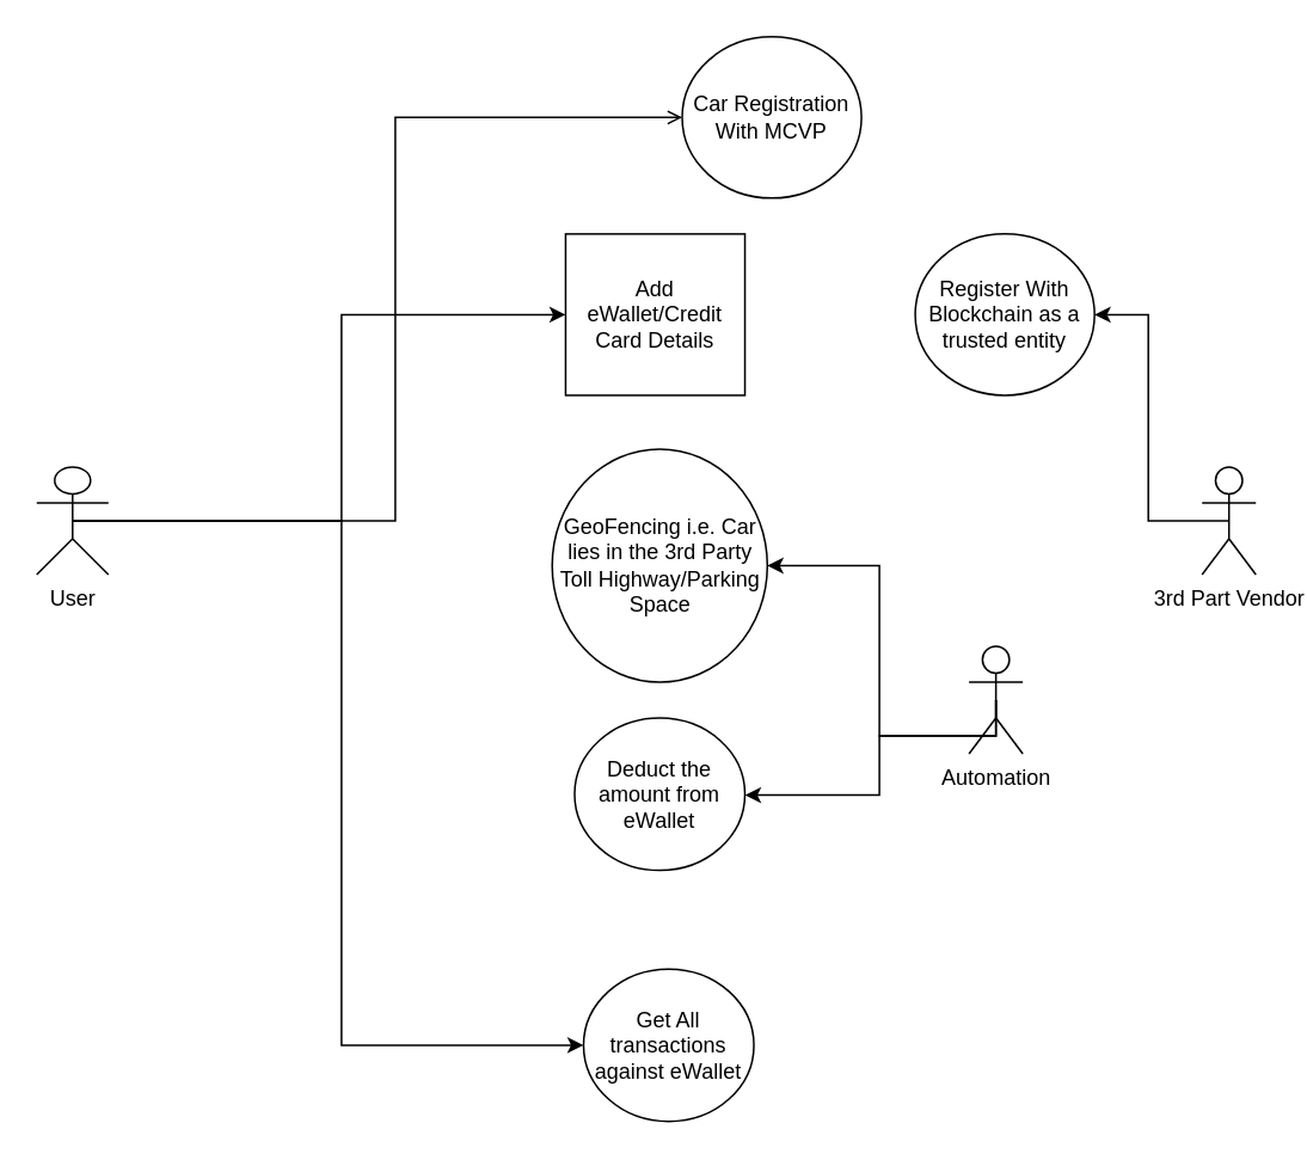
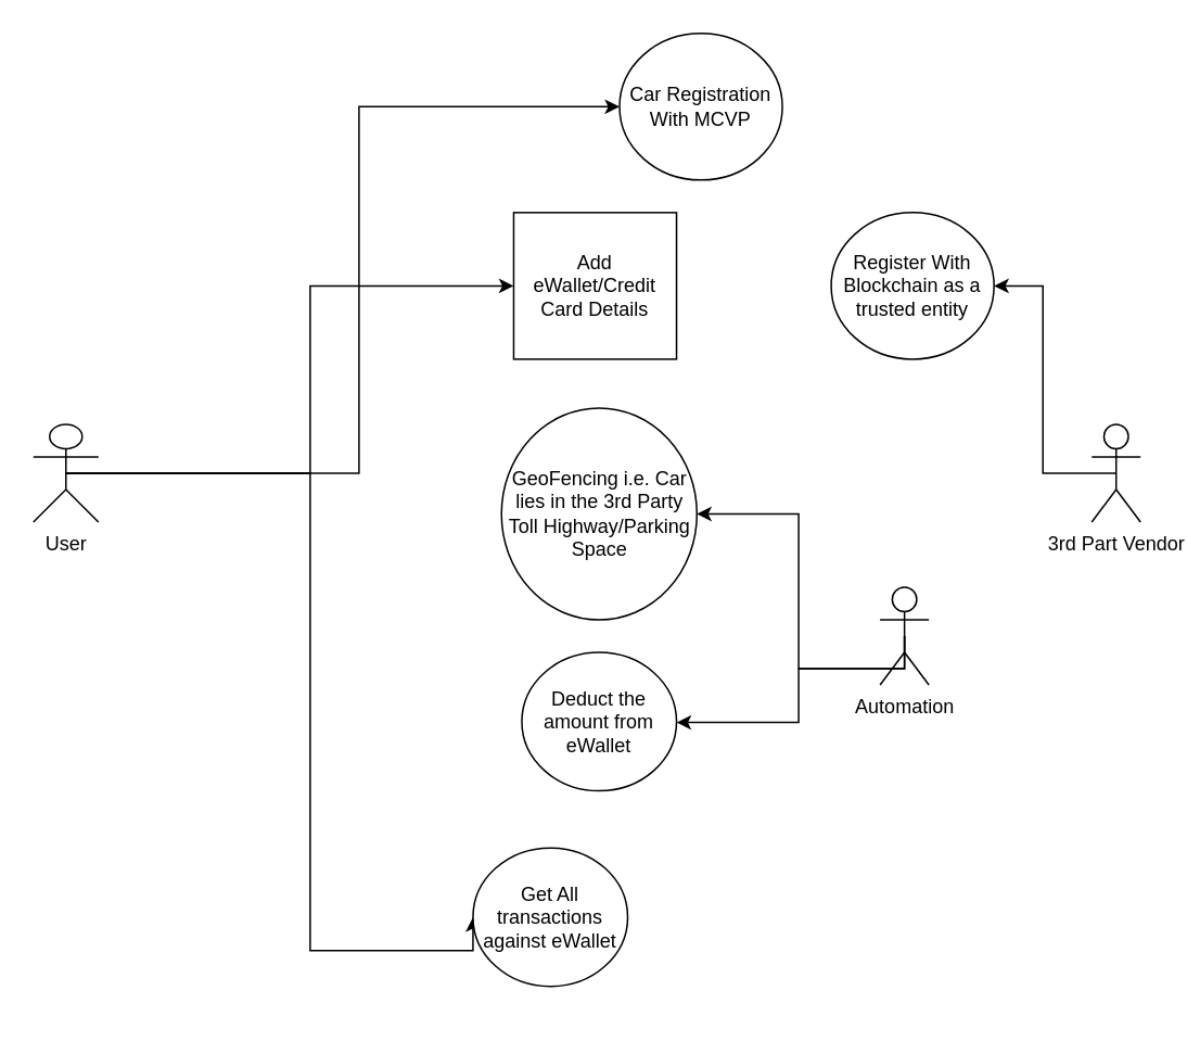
  <mxCell id="0" />
  <mxCell id="1" parent="0" />
- <mxCell id="2" style="edgeStyle=orthogonalEdgeStyle;rounded=0;orthogonalLoop=1;jettySize=auto;html=1;exitX=0.5;exitY=0.5;exitDx=0;exitDy=0;exitPerimeter=0;entryX=0;entryY=0.5;entryDx=0;entryDy=0;endArrow=open;" edge="1" parent="1" source="5" target="6"><mxGeometry relative="1" as="geometry" /></mxCell>
+ <mxCell id="2" style="edgeStyle=orthogonalEdgeStyle;rounded=0;orthogonalLoop=1;jettySize=auto;html=1;exitX=0.5;exitY=0.5;exitDx=0;exitDy=0;exitPerimeter=0;entryX=0;entryY=0.5;entryDx=0;entryDy=0;" edge="1" parent="1" source="5" target="6"><mxGeometry relative="1" as="geometry" /></mxCell>
  <mxCell id="3" style="edgeStyle=orthogonalEdgeStyle;rounded=0;orthogonalLoop=1;jettySize=auto;html=1;exitX=0.5;exitY=0.5;exitDx=0;exitDy=0;exitPerimeter=0;entryX=0;entryY=0.5;entryDx=0;entryDy=0;" edge="1" parent="1" source="5" target="7"><mxGeometry relative="1" as="geometry"><Array as="points"><mxPoint x="190" y="290" /><mxPoint x="190" y="175" /></Array></mxGeometry></mxCell>
  <mxCell id="4" style="edgeStyle=orthogonalEdgeStyle;rounded=0;orthogonalLoop=1;jettySize=auto;html=1;exitX=0.5;exitY=0.5;exitDx=0;exitDy=0;exitPerimeter=0;entryX=0;entryY=0.5;entryDx=0;entryDy=0;" edge="1" parent="1" source="5" target="12"><mxGeometry relative="1" as="geometry"><Array as="points"><mxPoint x="190" y="290" /><mxPoint x="190" y="583" /></Array></mxGeometry></mxCell>
  <mxCell id="5" value="User" style="shape=umlActor;verticalLabelPosition=bottom;verticalAlign=top;html=1;" vertex="1" parent="1"><mxGeometry x="20" y="260" width="40" height="60" as="geometry" /></mxCell>
  <mxCell id="6" value="Car Registration With MCVP" style="ellipse;whiteSpace=wrap;html=1;" vertex="1" parent="1"><mxGeometry x="380" y="20" width="100" height="90" as="geometry" /></mxCell>
  <mxCell id="7" value="Add eWallet/Credit Card Details" style="whiteSpace=wrap;html=1;rounded=0;" vertex="1" parent="1"><mxGeometry x="315" y="130" width="100" height="90" as="geometry" /></mxCell>
  <mxCell id="8" style="edgeStyle=orthogonalEdgeStyle;rounded=0;orthogonalLoop=1;jettySize=auto;html=1;exitX=0.5;exitY=0.5;exitDx=0;exitDy=0;exitPerimeter=0;entryX=1;entryY=0.5;entryDx=0;entryDy=0;" edge="1" parent="1" source="9" target="13"><mxGeometry relative="1" as="geometry" /></mxCell>
  <mxCell id="9" value="3rd Part Vendor" style="shape=umlActor;verticalLabelPosition=bottom;verticalAlign=top;html=1;" vertex="1" parent="1"><mxGeometry x="670" y="260" width="30" height="60" as="geometry" /></mxCell>
  <mxCell id="10" value="Deduct the amount from eWallet" style="ellipse;whiteSpace=wrap;html=1;" vertex="1" parent="1"><mxGeometry x="320" y="400" width="95" height="85" as="geometry" /></mxCell>
  <mxCell id="11" value="GeoFencing i.e. Car lies in the 3rd Party Toll Highway/Parking Space" style="ellipse;whiteSpace=wrap;html=1;" vertex="1" parent="1"><mxGeometry x="307.5" y="250" width="120" height="130" as="geometry" /></mxCell>
- <mxCell id="12" value="Get All transactions against eWallet" style="ellipse;whiteSpace=wrap;html=1;" vertex="1" parent="1"><mxGeometry x="325" y="540" width="95" height="85" as="geometry" /></mxCell>
+ <mxCell id="12" value="Get All transactions against eWallet" style="ellipse;whiteSpace=wrap;html=1;" vertex="1" parent="1"><mxGeometry x="290" y="520" width="95" height="85" as="geometry" /></mxCell>
  <mxCell id="13" value="Register With Blockchain as a trusted entity" style="ellipse;whiteSpace=wrap;html=1;" vertex="1" parent="1"><mxGeometry x="510" y="130" width="100" height="90" as="geometry" /></mxCell>
  <mxCell id="14" style="edgeStyle=orthogonalEdgeStyle;rounded=0;orthogonalLoop=1;jettySize=auto;html=1;exitX=0.5;exitY=0.5;exitDx=0;exitDy=0;exitPerimeter=0;entryX=1;entryY=0.5;entryDx=0;entryDy=0;" edge="1" parent="1" source="16" target="11"><mxGeometry relative="1" as="geometry"><Array as="points"><mxPoint x="490" y="410" /><mxPoint x="490" y="315" /></Array></mxGeometry></mxCell>
  <mxCell id="15" style="edgeStyle=orthogonalEdgeStyle;rounded=0;orthogonalLoop=1;jettySize=auto;html=1;exitX=0.5;exitY=0.5;exitDx=0;exitDy=0;exitPerimeter=0;" edge="1" parent="1" source="16" target="10"><mxGeometry relative="1" as="geometry"><Array as="points"><mxPoint x="490" y="410" /><mxPoint x="490" y="443" /></Array></mxGeometry></mxCell>
  <mxCell id="16" value="Automation&lt;br&gt;" style="shape=umlActor;verticalLabelPosition=bottom;verticalAlign=top;html=1;" vertex="1" parent="1"><mxGeometry x="540" y="360" width="30" height="60" as="geometry" /></mxCell>
